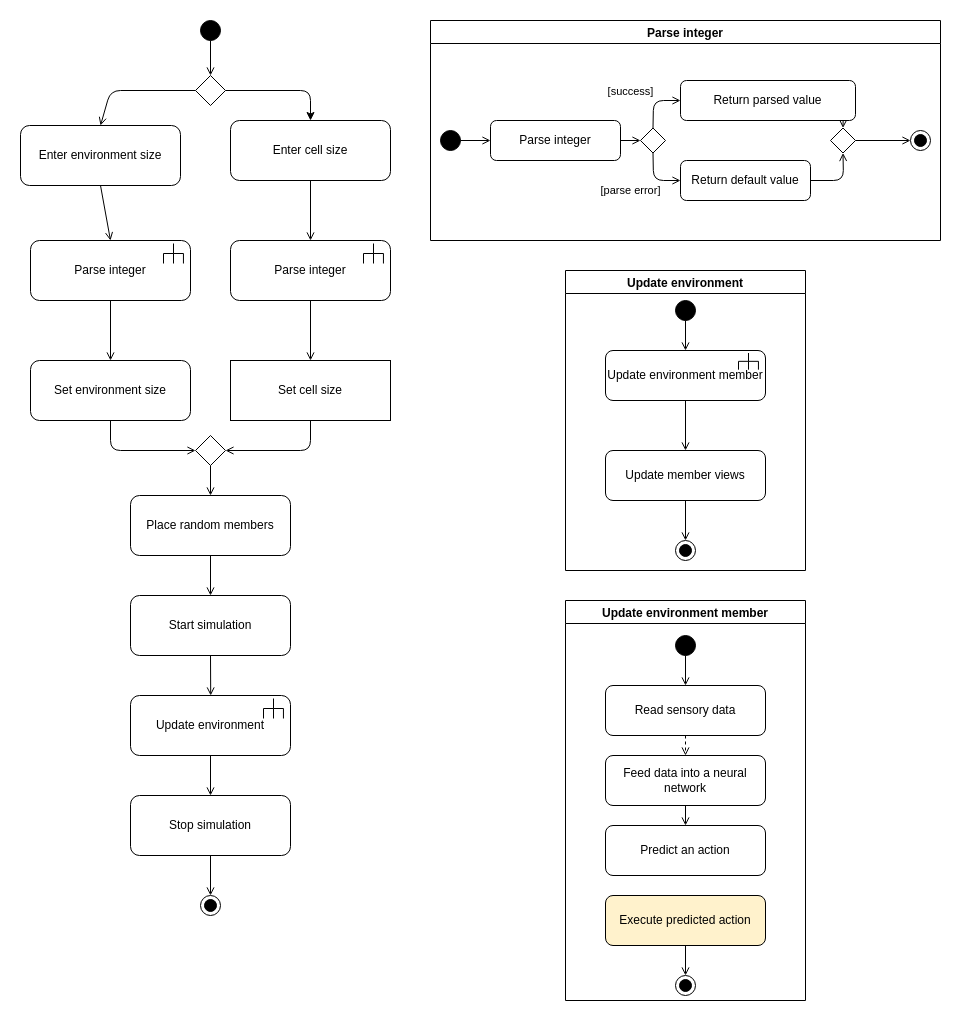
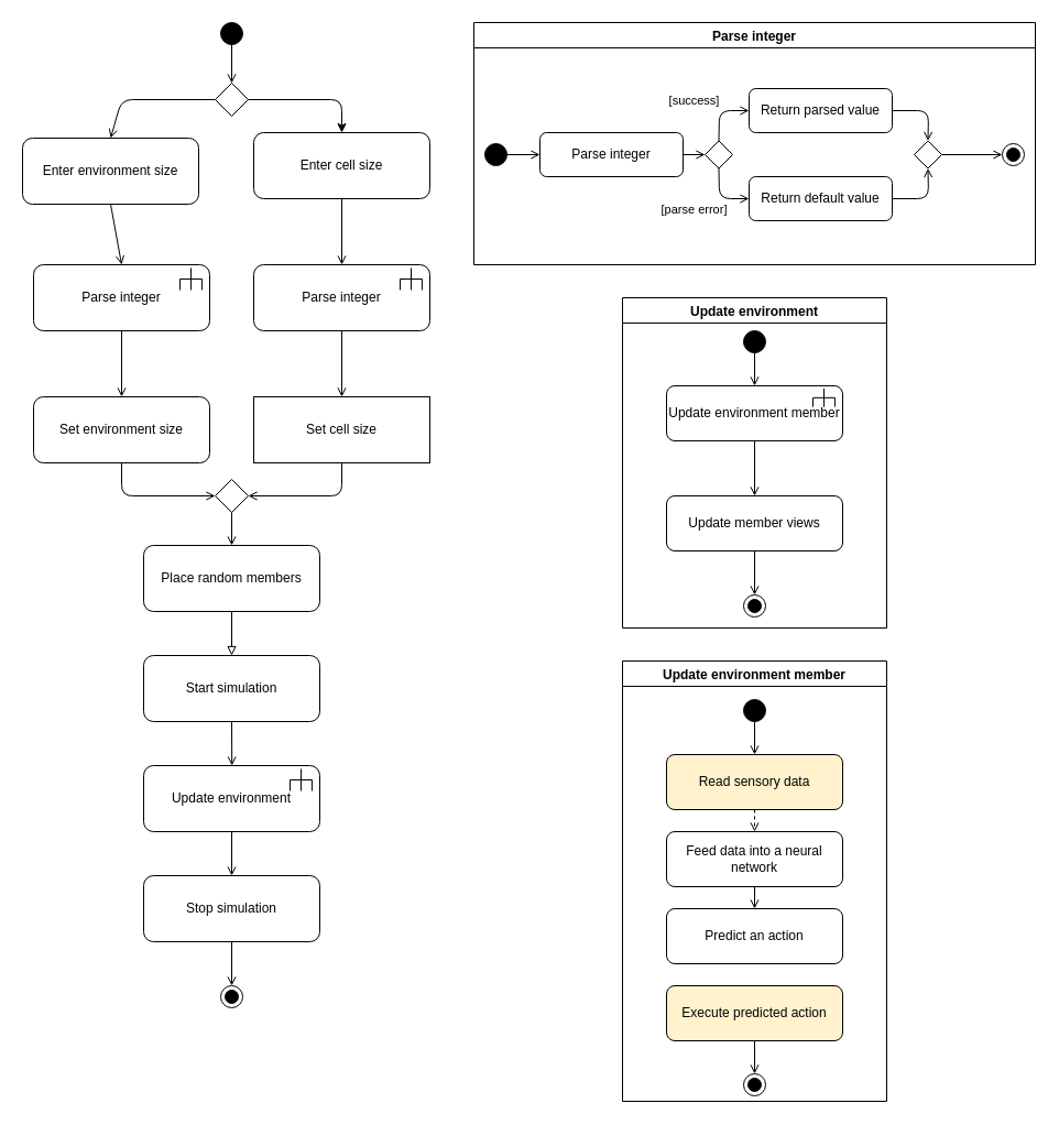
  <mxCell id="0" />
  <mxCell id="1" parent="0" />
  <mxCell id="2" style="edgeStyle=none;html=1;exitX=0.5;exitY=1;exitDx=0;exitDy=0;endArrow=open;endFill=0;" parent="1" source="3" target="8" edge="1"><mxGeometry relative="1" as="geometry" /></mxCell>
  <mxCell id="3" value="" style="ellipse;whiteSpace=wrap;html=1;aspect=fixed;fillColor=#000000;" parent="1" vertex="1"><mxGeometry x="200" y="20" width="20" height="20" as="geometry" /></mxCell>
  <mxCell id="4" style="edgeStyle=none;html=1;exitX=0.5;exitY=1;exitDx=0;exitDy=0;entryX=0.5;entryY=0;entryDx=0;entryDy=0;endArrow=open;endFill=0;" edge="1" parent="1" source="5" target="12"><mxGeometry relative="1" as="geometry" /></mxCell>
  <mxCell id="5" value="Enter environment size" style="rounded=1;whiteSpace=wrap;html=1;fillColor=#FFFFFF;" parent="1" vertex="1"><mxGeometry x="20" y="125" width="160" height="60" as="geometry" /></mxCell>
  <mxCell id="6" style="edgeStyle=none;html=1;exitX=0;exitY=0.5;exitDx=0;exitDy=0;endArrow=open;endFill=0;entryX=0.5;entryY=0;entryDx=0;entryDy=0;" parent="1" source="8" target="5" edge="1"><mxGeometry relative="1" as="geometry"><mxPoint x="110" y="90" as="targetPoint" /><Array as="points"><mxPoint x="110" y="90" /></Array></mxGeometry></mxCell>
  <mxCell id="7" style="edgeStyle=none;html=1;exitX=1;exitY=0.5;exitDx=0;exitDy=0;entryX=0.5;entryY=0;entryDx=0;entryDy=0;" edge="1" parent="1" source="8" target="10"><mxGeometry relative="1" as="geometry"><Array as="points"><mxPoint x="310" y="90" /></Array></mxGeometry></mxCell>
  <mxCell id="8" value="" style="rhombus;fillColor=#FFFFFF;aspect=fixed;" parent="1" vertex="1"><mxGeometry x="195" y="75" width="30" height="30" as="geometry" /></mxCell>
  <mxCell id="9" style="edgeStyle=none;html=1;exitX=0.5;exitY=1;exitDx=0;exitDy=0;endArrow=open;endFill=0;" edge="1" parent="1" source="10" target="21"><mxGeometry relative="1" as="geometry" /></mxCell>
  <mxCell id="10" value="Enter cell size" style="rounded=1;whiteSpace=wrap;html=1;fillColor=#FFFFFF;" vertex="1" parent="1"><mxGeometry x="230" y="120" width="160" height="60" as="geometry" /></mxCell>
  <mxCell id="11" value="" style="group" vertex="1" connectable="0" parent="1"><mxGeometry x="30" y="240" width="160" height="60" as="geometry" /></mxCell>
  <mxCell id="12" value="Parse integer" style="rounded=1;whiteSpace=wrap;html=1;fillColor=#FFFFFF;" vertex="1" parent="11"><mxGeometry width="160" height="60" as="geometry" /></mxCell>
  <mxCell id="13" value="" style="group" vertex="1" connectable="0" parent="11"><mxGeometry x="133" y="3" width="20" height="20" as="geometry" /></mxCell>
  <mxCell id="14" value="" style="endArrow=none;html=1;" edge="1" parent="13"><mxGeometry width="50" height="50" relative="1" as="geometry"><mxPoint y="10" as="sourcePoint" /><mxPoint y="20" as="targetPoint" /></mxGeometry></mxCell>
  <mxCell id="15" value="" style="endArrow=none;html=1;" edge="1" parent="13"><mxGeometry width="50" height="50" relative="1" as="geometry"><mxPoint y="10" as="sourcePoint" /><mxPoint x="10" y="10" as="targetPoint" /></mxGeometry></mxCell>
  <mxCell id="16" value="" style="endArrow=none;html=1;" edge="1" parent="13"><mxGeometry width="50" height="50" relative="1" as="geometry"><mxPoint x="10" as="sourcePoint" /><mxPoint x="10" y="10" as="targetPoint" /></mxGeometry></mxCell>
  <mxCell id="17" value="" style="endArrow=none;html=1;" edge="1" parent="13"><mxGeometry width="50" height="50" relative="1" as="geometry"><mxPoint x="10" y="10" as="sourcePoint" /><mxPoint x="20" y="10" as="targetPoint" /></mxGeometry></mxCell>
  <mxCell id="18" value="" style="endArrow=none;html=1;" edge="1" parent="13"><mxGeometry width="50" height="50" relative="1" as="geometry"><mxPoint x="19.95" y="10" as="sourcePoint" /><mxPoint x="19.95" y="20" as="targetPoint" /></mxGeometry></mxCell>
  <mxCell id="19" value="" style="endArrow=none;html=1;" edge="1" parent="13"><mxGeometry width="50" height="50" relative="1" as="geometry"><mxPoint x="10" y="10" as="sourcePoint" /><mxPoint x="10" y="20" as="targetPoint" /></mxGeometry></mxCell>
  <mxCell id="20" value="" style="group" vertex="1" connectable="0" parent="1"><mxGeometry x="230" y="240" width="160" height="60" as="geometry" /></mxCell>
  <mxCell id="21" value="Parse integer" style="rounded=1;whiteSpace=wrap;html=1;fillColor=#FFFFFF;" vertex="1" parent="20"><mxGeometry width="160" height="60" as="geometry" /></mxCell>
  <mxCell id="22" value="" style="group" vertex="1" connectable="0" parent="20"><mxGeometry x="133" y="3" width="20" height="20" as="geometry" /></mxCell>
  <mxCell id="23" value="" style="endArrow=none;html=1;" edge="1" parent="22"><mxGeometry width="50" height="50" relative="1" as="geometry"><mxPoint y="10" as="sourcePoint" /><mxPoint y="20" as="targetPoint" /></mxGeometry></mxCell>
  <mxCell id="24" value="" style="endArrow=none;html=1;" edge="1" parent="22"><mxGeometry width="50" height="50" relative="1" as="geometry"><mxPoint y="10" as="sourcePoint" /><mxPoint x="10" y="10" as="targetPoint" /></mxGeometry></mxCell>
  <mxCell id="25" value="" style="endArrow=none;html=1;" edge="1" parent="22"><mxGeometry width="50" height="50" relative="1" as="geometry"><mxPoint x="10" as="sourcePoint" /><mxPoint x="10" y="10" as="targetPoint" /></mxGeometry></mxCell>
  <mxCell id="26" value="" style="endArrow=none;html=1;" edge="1" parent="22"><mxGeometry width="50" height="50" relative="1" as="geometry"><mxPoint x="10" y="10" as="sourcePoint" /><mxPoint x="20" y="10" as="targetPoint" /></mxGeometry></mxCell>
  <mxCell id="27" value="" style="endArrow=none;html=1;" edge="1" parent="22"><mxGeometry width="50" height="50" relative="1" as="geometry"><mxPoint x="19.95" y="10" as="sourcePoint" /><mxPoint x="19.95" y="20" as="targetPoint" /></mxGeometry></mxCell>
  <mxCell id="28" value="" style="endArrow=none;html=1;" edge="1" parent="22"><mxGeometry width="50" height="50" relative="1" as="geometry"><mxPoint x="10" y="10" as="sourcePoint" /><mxPoint x="10" y="20" as="targetPoint" /></mxGeometry></mxCell>
  <mxCell id="29" style="edgeStyle=none;html=1;exitX=0.5;exitY=1;exitDx=0;exitDy=0;endArrow=open;endFill=0;" edge="1" parent="1" source="30" target="32"><mxGeometry relative="1" as="geometry" /></mxCell>
  <mxCell id="30" value="" style="rhombus;fillColor=#FFFFFF;aspect=fixed;" vertex="1" parent="1"><mxGeometry x="195" y="435" width="30" height="30" as="geometry" /></mxCell>
- <mxCell id="31" style="edgeStyle=none;html=1;exitX=0.5;exitY=1;exitDx=0;exitDy=0;endArrow=open;endFill=0;" edge="1" parent="1" source="32" target="34"><mxGeometry relative="1" as="geometry" /></mxCell>
+ <mxCell id="31" style="edgeStyle=none;html=1;exitX=0.5;exitY=1;exitDx=0;exitDy=0;endArrow=block;endFill=0;" edge="1" parent="1" source="32" target="34"><mxGeometry relative="1" as="geometry" /></mxCell>
  <mxCell id="32" value="Place random members" style="rounded=1;whiteSpace=wrap;html=1;fillColor=#FFFFFF;" vertex="1" parent="1"><mxGeometry x="130" y="495" width="160" height="60" as="geometry" /></mxCell>
  <mxCell id="33" style="edgeStyle=none;html=1;exitX=0.5;exitY=1;exitDx=0;exitDy=0;endArrow=open;endFill=0;" edge="1" parent="1" source="34"><mxGeometry relative="1" as="geometry"><mxPoint x="210.207" y="695" as="targetPoint" /></mxGeometry></mxCell>
  <mxCell id="34" value="Start simulation" style="rounded=1;whiteSpace=wrap;html=1;fillColor=#FFFFFF;" vertex="1" parent="1"><mxGeometry x="130" y="595" width="160" height="60" as="geometry" /></mxCell>
  <mxCell id="35" value="" style="group" vertex="1" connectable="0" parent="1"><mxGeometry x="130" y="695" width="160" height="60" as="geometry" /></mxCell>
  <mxCell id="36" value="Update environment" style="rounded=1;whiteSpace=wrap;html=1;fillColor=#FFFFFF;" vertex="1" parent="35"><mxGeometry width="160" height="60" as="geometry" /></mxCell>
  <mxCell id="37" value="" style="group" vertex="1" connectable="0" parent="35"><mxGeometry x="133" y="3" width="20" height="20" as="geometry" /></mxCell>
  <mxCell id="38" value="" style="endArrow=none;html=1;" edge="1" parent="37"><mxGeometry width="50" height="50" relative="1" as="geometry"><mxPoint y="10" as="sourcePoint" /><mxPoint y="20" as="targetPoint" /></mxGeometry></mxCell>
  <mxCell id="39" value="" style="endArrow=none;html=1;" edge="1" parent="37"><mxGeometry width="50" height="50" relative="1" as="geometry"><mxPoint y="10" as="sourcePoint" /><mxPoint x="10" y="10" as="targetPoint" /></mxGeometry></mxCell>
  <mxCell id="40" value="" style="endArrow=none;html=1;" edge="1" parent="37"><mxGeometry width="50" height="50" relative="1" as="geometry"><mxPoint x="10" as="sourcePoint" /><mxPoint x="10" y="10" as="targetPoint" /></mxGeometry></mxCell>
  <mxCell id="41" value="" style="endArrow=none;html=1;" edge="1" parent="37"><mxGeometry width="50" height="50" relative="1" as="geometry"><mxPoint x="10" y="10" as="sourcePoint" /><mxPoint x="20" y="10" as="targetPoint" /></mxGeometry></mxCell>
  <mxCell id="42" value="" style="endArrow=none;html=1;" edge="1" parent="37"><mxGeometry width="50" height="50" relative="1" as="geometry"><mxPoint x="19.95" y="10" as="sourcePoint" /><mxPoint x="19.95" y="20" as="targetPoint" /></mxGeometry></mxCell>
  <mxCell id="43" value="" style="endArrow=none;html=1;" edge="1" parent="37"><mxGeometry width="50" height="50" relative="1" as="geometry"><mxPoint x="10" y="10" as="sourcePoint" /><mxPoint x="10" y="20" as="targetPoint" /></mxGeometry></mxCell>
  <mxCell id="44" style="edgeStyle=none;html=1;exitX=0.5;exitY=1;exitDx=0;exitDy=0;entryX=0.5;entryY=0;entryDx=0;entryDy=0;endArrow=open;endFill=0;" edge="1" parent="1" source="45" target="47"><mxGeometry relative="1" as="geometry" /></mxCell>
  <mxCell id="45" value="Stop simulation" style="rounded=1;whiteSpace=wrap;html=1;fillColor=#FFFFFF;" vertex="1" parent="1"><mxGeometry x="130" y="795" width="160" height="60" as="geometry" /></mxCell>
  <mxCell id="46" style="edgeStyle=none;html=1;exitX=0.5;exitY=1;exitDx=0;exitDy=0;entryX=0.5;entryY=0;entryDx=0;entryDy=0;endArrow=open;endFill=0;" edge="1" parent="1" source="36" target="45"><mxGeometry relative="1" as="geometry" /></mxCell>
  <mxCell id="47" value="" style="ellipse;html=1;shape=endState;fillColor=#000000;strokeColor=#000000;" vertex="1" parent="1"><mxGeometry x="200" y="895" width="20" height="20" as="geometry" /></mxCell>
  <mxCell id="48" value="Parse integer" style="swimlane;strokeColor=#000000;" vertex="1" parent="1"><mxGeometry x="430" y="20" width="510" height="220" as="geometry" /></mxCell>
  <mxCell id="49" style="edgeStyle=none;html=1;exitX=1;exitY=0.5;exitDx=0;exitDy=0;entryX=0;entryY=0.5;entryDx=0;entryDy=0;endArrow=open;endFill=0;" edge="1" parent="48" source="50" target="52"><mxGeometry relative="1" as="geometry" /></mxCell>
  <mxCell id="50" value="" style="ellipse;whiteSpace=wrap;html=1;aspect=fixed;fillColor=#000000;" vertex="1" parent="48"><mxGeometry x="10" y="110" width="20" height="20" as="geometry" /></mxCell>
  <mxCell id="51" style="edgeStyle=none;html=1;exitX=1;exitY=0.5;exitDx=0;exitDy=0;entryX=0;entryY=0.5;entryDx=0;entryDy=0;endArrow=open;endFill=0;" edge="1" parent="48" source="52" target="57"><mxGeometry relative="1" as="geometry" /></mxCell>
  <mxCell id="52" value="Parse integer" style="rounded=1;whiteSpace=wrap;html=1;fillColor=#FFFFFF;" vertex="1" parent="48"><mxGeometry x="60" y="100" width="130" height="40" as="geometry" /></mxCell>
  <mxCell id="53" style="edgeStyle=none;html=1;exitX=0.5;exitY=1;exitDx=0;exitDy=0;entryX=0;entryY=0.5;entryDx=0;entryDy=0;endArrow=open;endFill=0;" edge="1" parent="48" source="57" target="61"><mxGeometry relative="1" as="geometry"><Array as="points"><mxPoint x="223" y="160" /></Array></mxGeometry></mxCell>
  <mxCell id="54" value="[parse error]" style="edgeLabel;html=1;align=center;verticalAlign=middle;resizable=0;points=[];" vertex="1" connectable="0" parent="53"><mxGeometry x="-0.144" y="1" relative="1" as="geometry"><mxPoint x="-24" y="14" as="offset" /></mxGeometry></mxCell>
  <mxCell id="55" style="edgeStyle=none;html=1;exitX=0.5;exitY=0;exitDx=0;exitDy=0;entryX=0;entryY=0.5;entryDx=0;entryDy=0;endArrow=open;endFill=0;" edge="1" parent="48" source="57" target="59"><mxGeometry relative="1" as="geometry"><Array as="points"><mxPoint x="223" y="80" /></Array></mxGeometry></mxCell>
  <mxCell id="56" value="[success]" style="edgeLabel;html=1;align=center;verticalAlign=middle;resizable=0;points=[];" vertex="1" connectable="0" parent="55"><mxGeometry x="-0.324" relative="1" as="geometry"><mxPoint x="-23" y="-19" as="offset" /></mxGeometry></mxCell>
  <mxCell id="57" value="" style="rhombus;fillColor=#FFFFFF;aspect=fixed;" vertex="1" parent="48"><mxGeometry x="210" y="107.5" width="25" height="25" as="geometry" /></mxCell>
  <mxCell id="58" style="edgeStyle=none;html=1;exitX=1;exitY=0.5;exitDx=0;exitDy=0;entryX=0.5;entryY=0;entryDx=0;entryDy=0;endArrow=open;endFill=0;" edge="1" parent="48" source="59" target="63"><mxGeometry relative="1" as="geometry"><Array as="points"><mxPoint x="413" y="80" /></Array></mxGeometry></mxCell>
- <mxCell id="59" value="Return parsed value" style="rounded=1;whiteSpace=wrap;html=1;fillColor=#FFFFFF;" vertex="1" parent="48"><mxGeometry x="250" y="60" width="175" height="40" as="geometry" /></mxCell>
+ <mxCell id="59" value="Return parsed value" style="rounded=1;whiteSpace=wrap;html=1;fillColor=#FFFFFF;" vertex="1" parent="48"><mxGeometry x="250" y="60" width="130" height="40" as="geometry" /></mxCell>
  <mxCell id="60" style="edgeStyle=none;html=1;exitX=1;exitY=0.5;exitDx=0;exitDy=0;entryX=0.5;entryY=1;entryDx=0;entryDy=0;endArrow=open;endFill=0;" edge="1" parent="48" source="61" target="63"><mxGeometry relative="1" as="geometry"><Array as="points"><mxPoint x="413" y="160" /></Array></mxGeometry></mxCell>
  <mxCell id="61" value="Return default value" style="rounded=1;whiteSpace=wrap;html=1;fillColor=#FFFFFF;" vertex="1" parent="48"><mxGeometry x="250" y="140" width="130" height="40" as="geometry" /></mxCell>
  <mxCell id="62" style="edgeStyle=none;html=1;exitX=1;exitY=0.5;exitDx=0;exitDy=0;entryX=0;entryY=0.5;entryDx=0;entryDy=0;endArrow=open;endFill=0;" edge="1" parent="48" source="63" target="64"><mxGeometry relative="1" as="geometry" /></mxCell>
  <mxCell id="63" value="" style="rhombus;fillColor=#FFFFFF;aspect=fixed;" vertex="1" parent="48"><mxGeometry x="400" y="107.5" width="25" height="25" as="geometry" /></mxCell>
  <mxCell id="64" value="" style="ellipse;html=1;shape=endState;fillColor=#000000;strokeColor=#000000;" vertex="1" parent="48"><mxGeometry x="480" y="110" width="20" height="20" as="geometry" /></mxCell>
  <mxCell id="65" style="edgeStyle=none;html=1;exitX=0.5;exitY=1;exitDx=0;exitDy=0;entryX=0;entryY=0.5;entryDx=0;entryDy=0;endArrow=open;endFill=0;" edge="1" parent="1" source="66" target="30"><mxGeometry relative="1" as="geometry"><Array as="points"><mxPoint x="110" y="450" /></Array></mxGeometry></mxCell>
  <mxCell id="66" value="Set environment size" style="rounded=1;whiteSpace=wrap;html=1;fillColor=#FFFFFF;" vertex="1" parent="1"><mxGeometry x="30" y="360" width="160" height="60" as="geometry" /></mxCell>
  <mxCell id="67" style="edgeStyle=none;html=1;exitX=0.5;exitY=1;exitDx=0;exitDy=0;entryX=1;entryY=0.5;entryDx=0;entryDy=0;endArrow=open;endFill=0;" edge="1" parent="1" source="68" target="30"><mxGeometry relative="1" as="geometry"><Array as="points"><mxPoint x="310" y="450" /></Array></mxGeometry></mxCell>
  <mxCell id="68" value="Set cell size" style="whiteSpace=wrap;html=1;fillColor=#FFFFFF;rounded=0;" vertex="1" parent="1"><mxGeometry x="230" y="360" width="160" height="60" as="geometry" /></mxCell>
  <mxCell id="69" style="edgeStyle=none;html=1;exitX=0.5;exitY=1;exitDx=0;exitDy=0;entryX=0.5;entryY=0;entryDx=0;entryDy=0;endArrow=open;endFill=0;" edge="1" parent="1" source="12" target="66"><mxGeometry relative="1" as="geometry" /></mxCell>
  <mxCell id="70" style="edgeStyle=none;html=1;exitX=0.5;exitY=1;exitDx=0;exitDy=0;entryX=0.5;entryY=0;entryDx=0;entryDy=0;endArrow=open;endFill=0;" edge="1" parent="1" source="21" target="68"><mxGeometry relative="1" as="geometry" /></mxCell>
  <mxCell id="71" value="Update environment" style="swimlane;strokeColor=#000000;" vertex="1" parent="1"><mxGeometry x="565" y="270" width="240" height="300" as="geometry" /></mxCell>
  <mxCell id="72" style="edgeStyle=none;html=1;exitX=0.5;exitY=1;exitDx=0;exitDy=0;endArrow=open;endFill=0;" edge="1" parent="71" source="73" target="76"><mxGeometry relative="1" as="geometry" /></mxCell>
  <mxCell id="73" value="" style="ellipse;whiteSpace=wrap;html=1;aspect=fixed;fillColor=#000000;" vertex="1" parent="71"><mxGeometry x="110" y="30" width="20" height="20" as="geometry" /></mxCell>
  <mxCell id="74" value="" style="ellipse;html=1;shape=endState;fillColor=#000000;strokeColor=#000000;" vertex="1" parent="71"><mxGeometry x="110" y="270" width="20" height="20" as="geometry" /></mxCell>
  <mxCell id="75" value="" style="group" vertex="1" connectable="0" parent="71"><mxGeometry x="40" y="80" width="160" height="50" as="geometry" /></mxCell>
  <mxCell id="76" value="Update environment member" style="rounded=1;whiteSpace=wrap;html=1;fillColor=#FFFFFF;" vertex="1" parent="75"><mxGeometry width="160" height="50" as="geometry" /></mxCell>
  <mxCell id="77" value="" style="group" vertex="1" connectable="0" parent="75"><mxGeometry x="133" y="2.5" width="20" height="16.667" as="geometry" /></mxCell>
  <mxCell id="78" value="" style="endArrow=none;html=1;" edge="1" parent="77"><mxGeometry width="50" height="50" relative="1" as="geometry"><mxPoint y="8.333" as="sourcePoint" /><mxPoint y="16.667" as="targetPoint" /></mxGeometry></mxCell>
  <mxCell id="79" value="" style="endArrow=none;html=1;" edge="1" parent="77"><mxGeometry width="50" height="50" relative="1" as="geometry"><mxPoint y="8.333" as="sourcePoint" /><mxPoint x="10" y="8.333" as="targetPoint" /></mxGeometry></mxCell>
  <mxCell id="80" value="" style="endArrow=none;html=1;" edge="1" parent="77"><mxGeometry width="50" height="50" relative="1" as="geometry"><mxPoint x="10" as="sourcePoint" /><mxPoint x="10" y="8.333" as="targetPoint" /></mxGeometry></mxCell>
  <mxCell id="81" value="" style="endArrow=none;html=1;" edge="1" parent="77"><mxGeometry width="50" height="50" relative="1" as="geometry"><mxPoint x="10" y="8.333" as="sourcePoint" /><mxPoint x="20" y="8.333" as="targetPoint" /></mxGeometry></mxCell>
  <mxCell id="82" value="" style="endArrow=none;html=1;" edge="1" parent="77"><mxGeometry width="50" height="50" relative="1" as="geometry"><mxPoint x="19.95" y="8.333" as="sourcePoint" /><mxPoint x="19.95" y="16.667" as="targetPoint" /></mxGeometry></mxCell>
  <mxCell id="83" value="" style="endArrow=none;html=1;" edge="1" parent="77"><mxGeometry width="50" height="50" relative="1" as="geometry"><mxPoint x="10" y="8.333" as="sourcePoint" /><mxPoint x="10" y="16.667" as="targetPoint" /></mxGeometry></mxCell>
  <mxCell id="84" value="" style="group" vertex="1" connectable="0" parent="71"><mxGeometry x="40" y="180" width="160" height="50" as="geometry" /></mxCell>
  <mxCell id="85" value="Update member views" style="rounded=1;whiteSpace=wrap;html=1;fillColor=#FFFFFF;" vertex="1" parent="84"><mxGeometry width="160" height="50" as="geometry" /></mxCell>
  <mxCell id="86" style="edgeStyle=none;html=1;exitX=0.5;exitY=1;exitDx=0;exitDy=0;endArrow=open;endFill=0;" edge="1" parent="71" source="76" target="85"><mxGeometry relative="1" as="geometry" /></mxCell>
  <mxCell id="87" style="edgeStyle=none;html=1;exitX=0.5;exitY=1;exitDx=0;exitDy=0;entryX=0.5;entryY=0;entryDx=0;entryDy=0;endArrow=open;endFill=0;" edge="1" parent="71" source="85" target="74"><mxGeometry relative="1" as="geometry" /></mxCell>
  <mxCell id="88" value="Update environment member" style="swimlane;strokeColor=#000000;" vertex="1" parent="1"><mxGeometry x="565" y="600" width="240" height="400" as="geometry" /></mxCell>
  <mxCell id="89" style="edgeStyle=none;html=1;exitX=0.5;exitY=1;exitDx=0;exitDy=0;endArrow=open;endFill=0;" edge="1" parent="88" source="90" target="93"><mxGeometry relative="1" as="geometry" /></mxCell>
  <mxCell id="90" value="" style="ellipse;whiteSpace=wrap;html=1;aspect=fixed;fillColor=#000000;" vertex="1" parent="88"><mxGeometry x="110" y="35" width="20" height="20" as="geometry" /></mxCell>
  <mxCell id="91" value="" style="ellipse;html=1;shape=endState;fillColor=#000000;strokeColor=#000000;" vertex="1" parent="88"><mxGeometry x="110" y="375" width="20" height="20" as="geometry" /></mxCell>
  <mxCell id="92" value="" style="group" vertex="1" connectable="0" parent="88"><mxGeometry x="40" y="85" width="160" height="50" as="geometry" /></mxCell>
- <mxCell id="93" value="Read sensory data" style="rounded=1;whiteSpace=wrap;html=1;fillColor=#FFFFFF;" vertex="1" parent="92"><mxGeometry width="160" height="50" as="geometry" /></mxCell>
+ <mxCell id="93" value="Read sensory data" style="rounded=1;whiteSpace=wrap;html=1;fillColor=#fff2cc;" vertex="1" parent="92"><mxGeometry width="160" height="50" as="geometry" /></mxCell>
  <mxCell id="94" value="" style="group" vertex="1" connectable="0" parent="88"><mxGeometry x="40" y="155" width="160" height="50" as="geometry" /></mxCell>
  <mxCell id="95" value="Feed data into a neural network" style="rounded=1;whiteSpace=wrap;html=1;fillColor=#FFFFFF;" vertex="1" parent="94"><mxGeometry width="160" height="50" as="geometry" /></mxCell>
  <mxCell id="96" style="edgeStyle=none;html=1;exitX=0.5;exitY=1;exitDx=0;exitDy=0;endArrow=open;endFill=0;dashed=1;" edge="1" parent="88" source="93" target="95"><mxGeometry relative="1" as="geometry" /></mxCell>
  <mxCell id="97" value="" style="group" vertex="1" connectable="0" parent="88"><mxGeometry x="40" y="225" width="160" height="50" as="geometry" /></mxCell>
  <mxCell id="98" value="Predict an action" style="rounded=1;whiteSpace=wrap;html=1;fillColor=#FFFFFF;" vertex="1" parent="97"><mxGeometry width="160" height="50" as="geometry" /></mxCell>
  <mxCell id="99" value="" style="group" vertex="1" connectable="0" parent="88"><mxGeometry x="40" y="295" width="160" height="50" as="geometry" /></mxCell>
  <mxCell id="100" value="Execute predicted action" style="rounded=1;whiteSpace=wrap;html=1;fillColor=#fff2cc;" vertex="1" parent="99"><mxGeometry width="160" height="50" as="geometry" /></mxCell>
  <mxCell id="101" style="edgeStyle=none;html=1;exitX=0.5;exitY=1;exitDx=0;exitDy=0;entryX=0.5;entryY=0;entryDx=0;entryDy=0;endArrow=open;endFill=0;" edge="1" parent="88" source="95" target="98"><mxGeometry relative="1" as="geometry" /></mxCell>
  <mxCell id="102" style="edgeStyle=none;html=1;exitX=0.5;exitY=1;exitDx=0;exitDy=0;entryX=0.5;entryY=0;entryDx=0;entryDy=0;endArrow=open;endFill=0;" edge="1" parent="88" source="100" target="91"><mxGeometry relative="1" as="geometry" /></mxCell>
